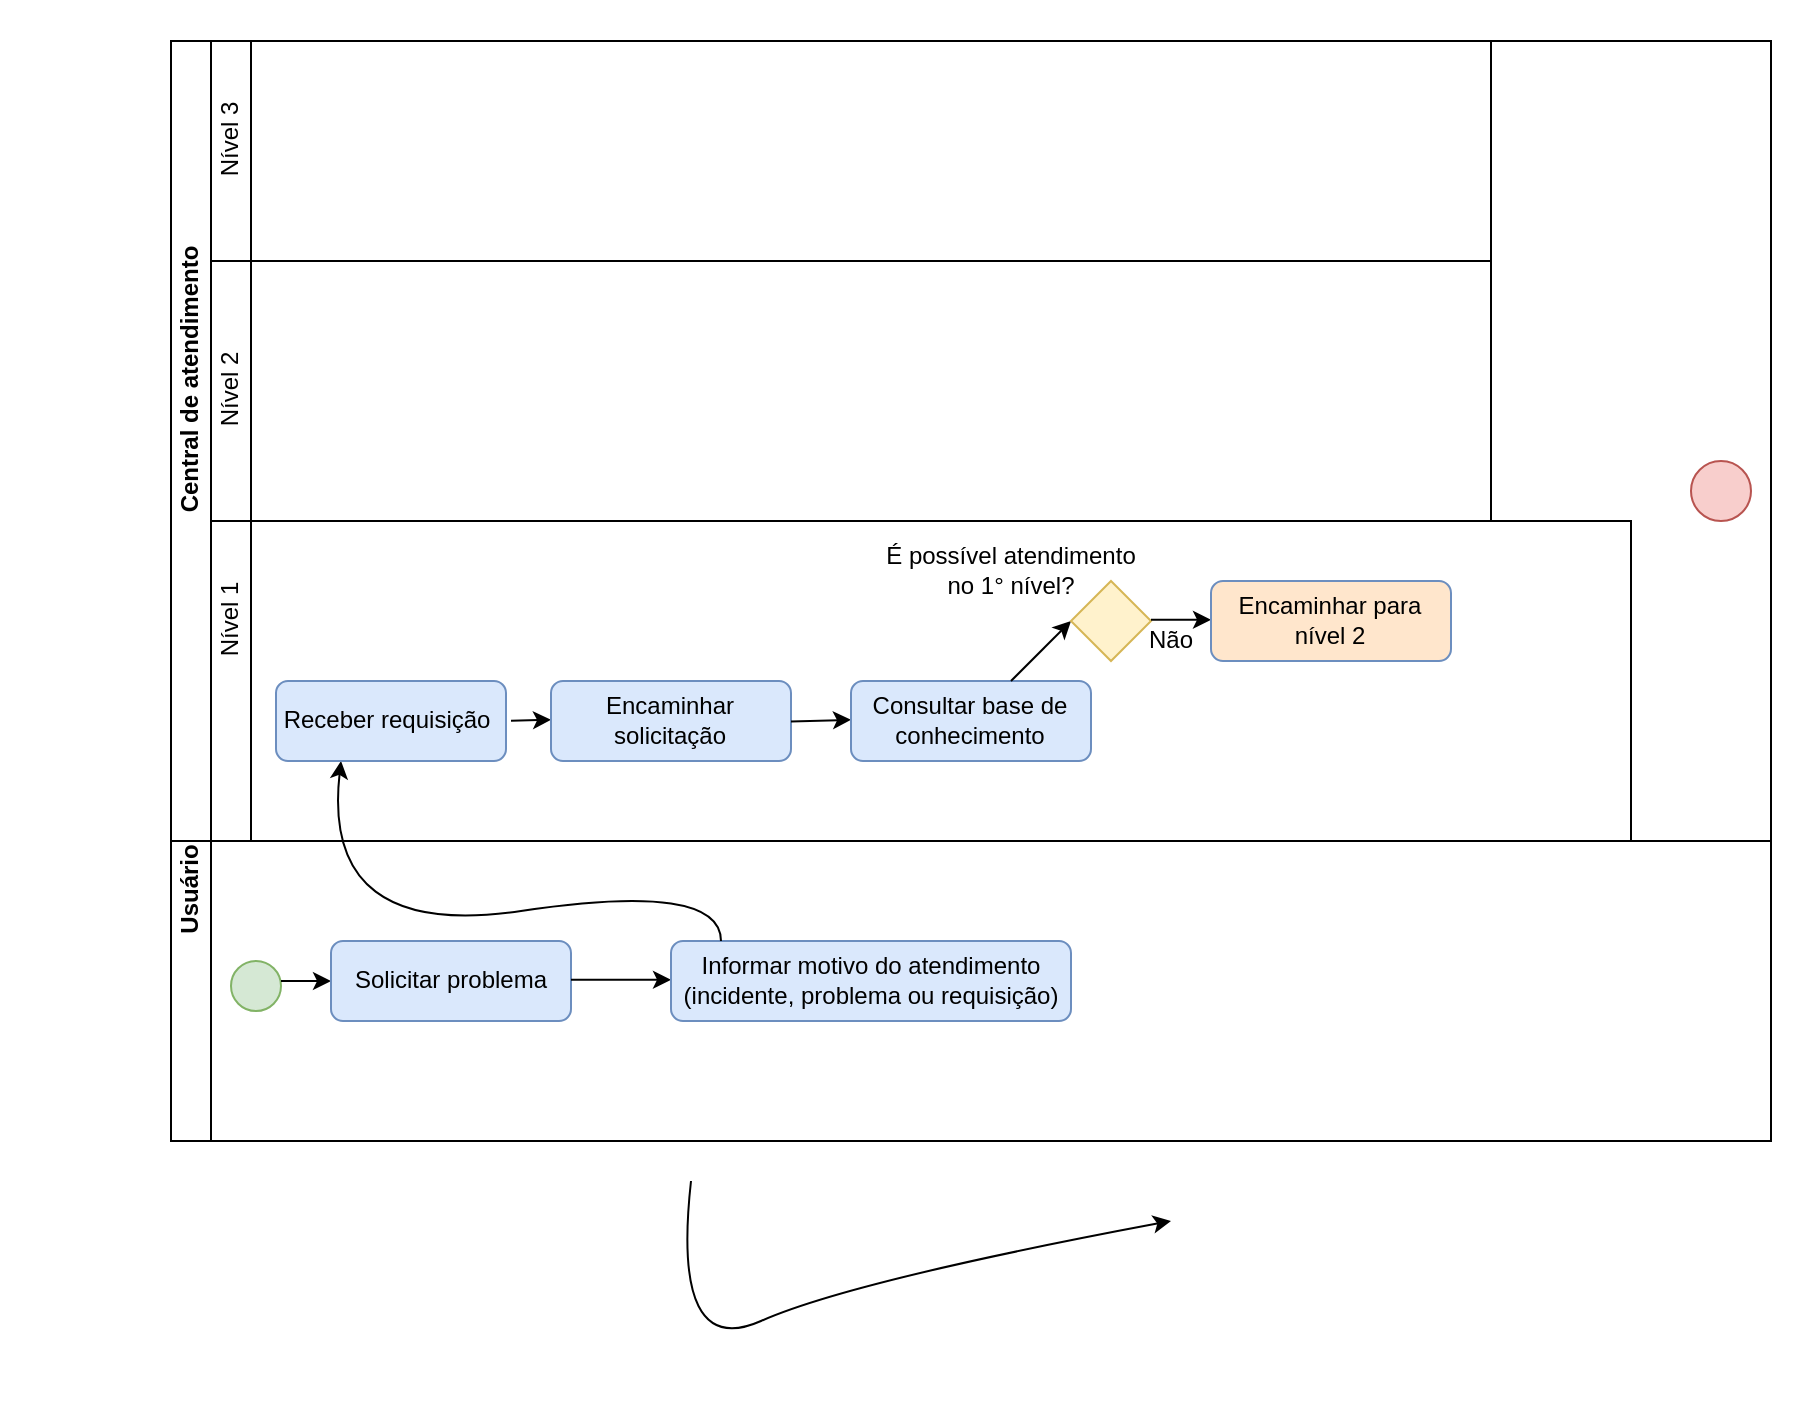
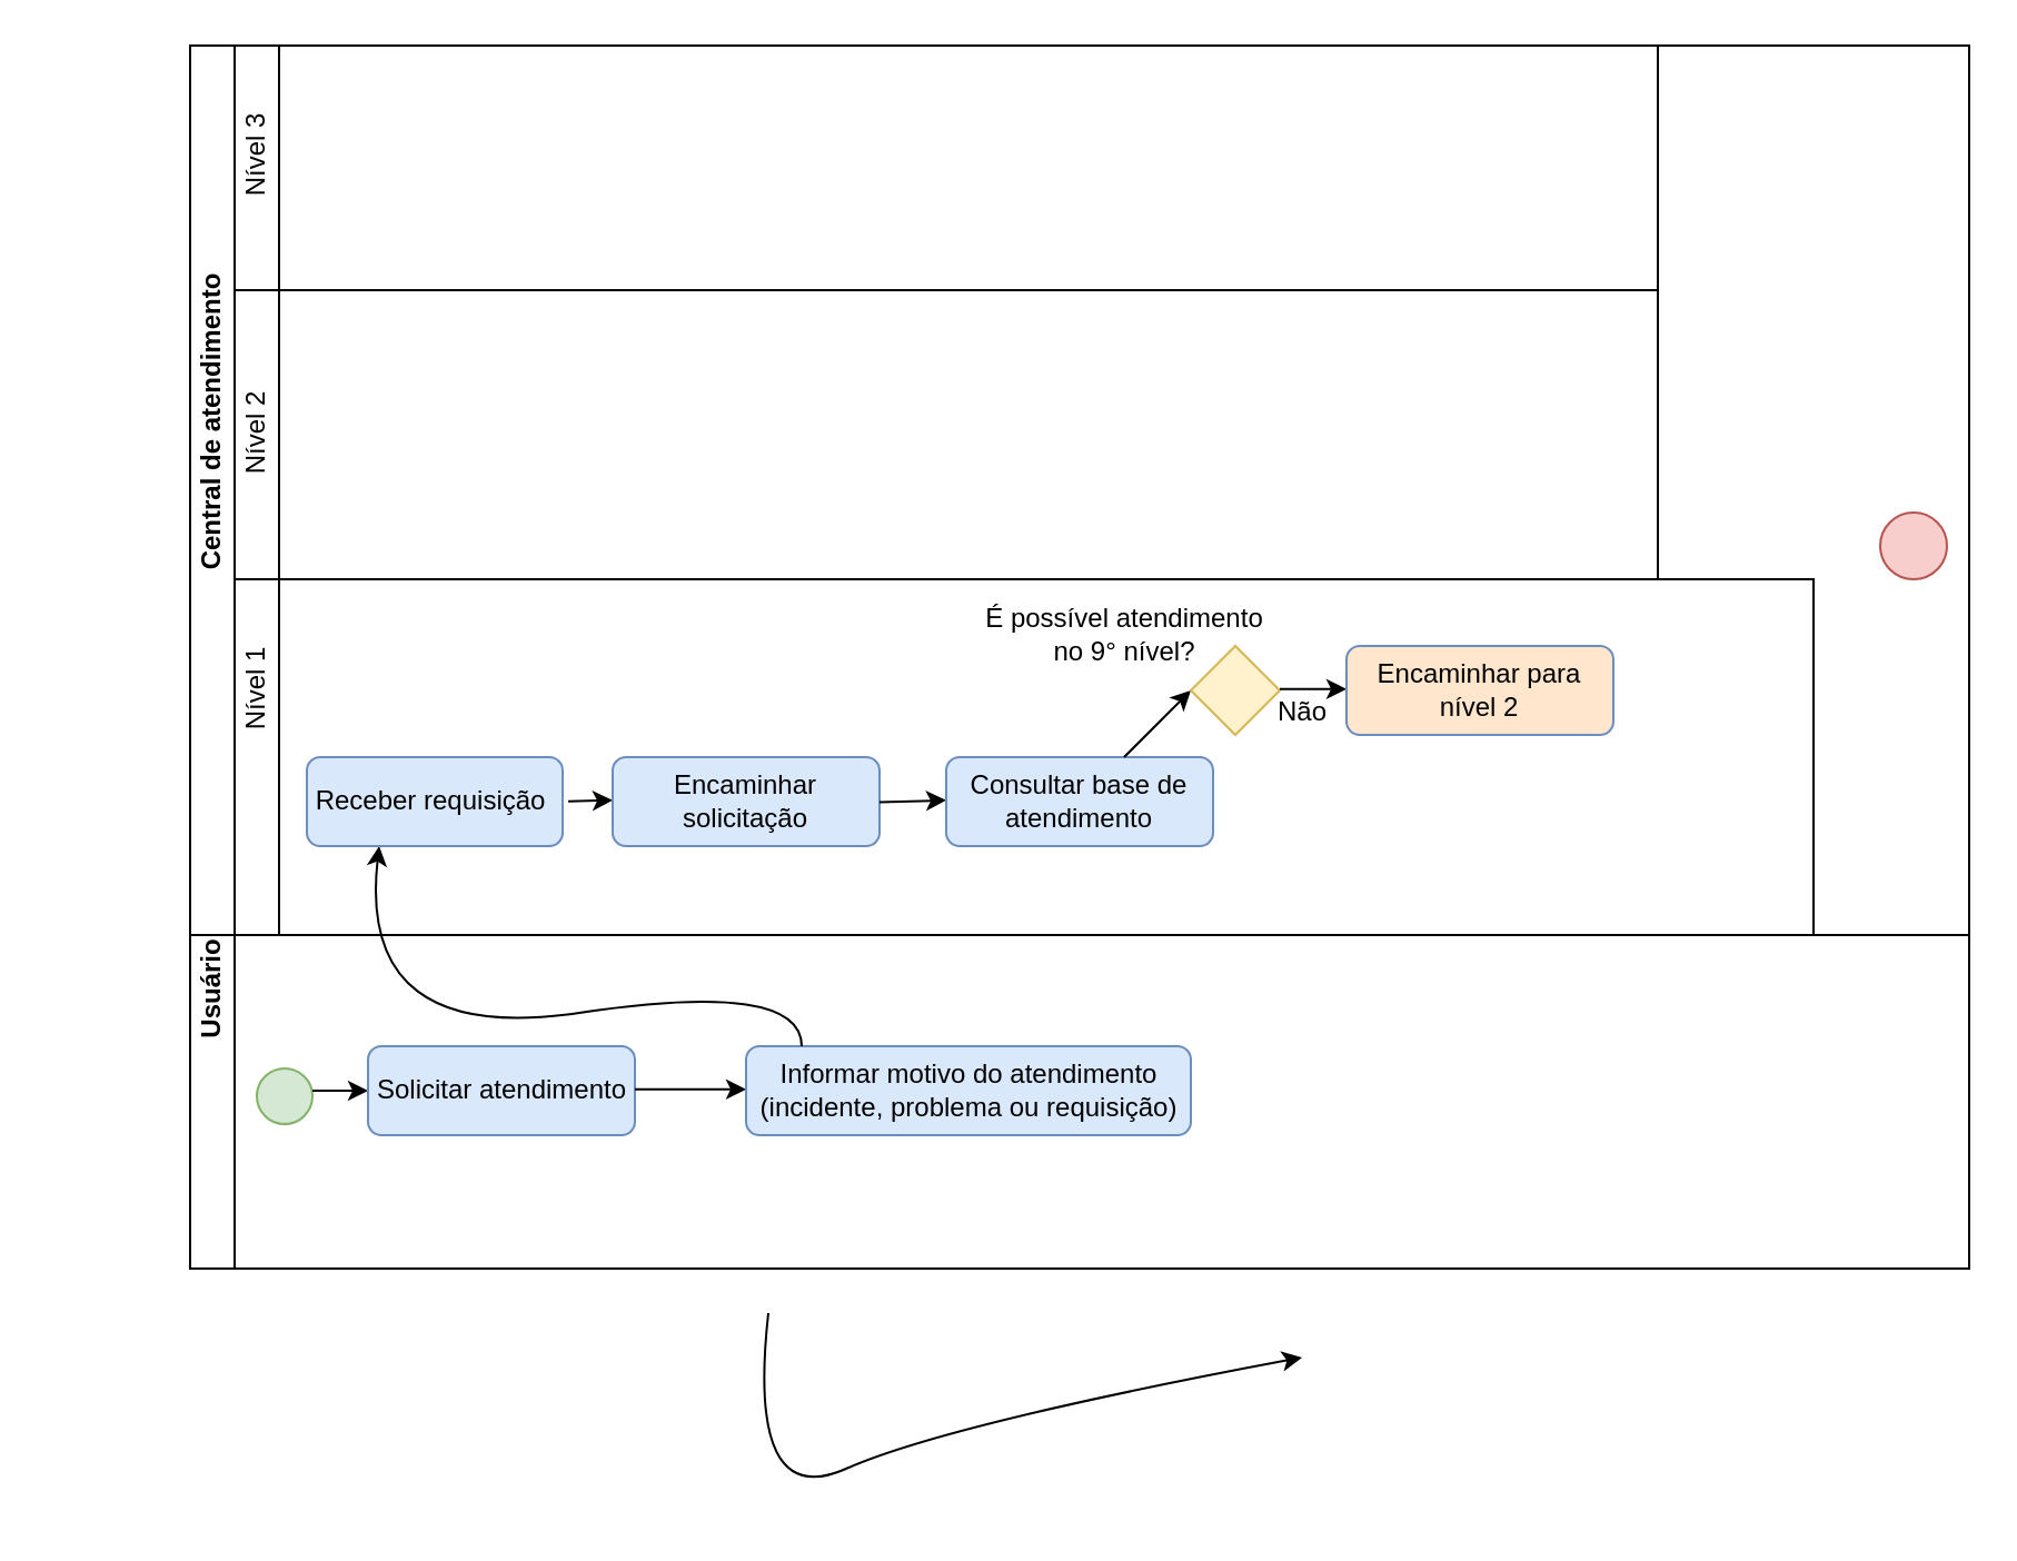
  <mxCell id="0" />
  <mxCell id="1" parent="0" />
  <mxCell id="2" value="" style="rounded=0;whiteSpace=wrap;html=1;" vertex="1" parent="1"><mxGeometry x="85" y="20" width="750" height="550" as="geometry" /></mxCell>
  <mxCell id="3" value="" style="rounded=0;whiteSpace=wrap;html=1;fontFamily=Helvetica;" vertex="1" parent="1"><mxGeometry x="85" y="20" width="750" height="400" as="geometry" /></mxCell>
  <mxCell id="4" value="" style="rounded=0;whiteSpace=wrap;html=1;fontFamily=Helvetica;" vertex="1" parent="1"><mxGeometry x="105" y="420" width="780" height="150" as="geometry" /></mxCell>
  <mxCell id="5" value="" style="rounded=0;whiteSpace=wrap;html=1;fontFamily=Helvetica;" vertex="1" parent="1"><mxGeometry x="105" y="20" width="780" height="400" as="geometry" /></mxCell>
  <mxCell id="6" value="Usuário" style="text;html=1;resizable=0;autosize=1;align=center;verticalAlign=middle;points=[];fillColor=none;strokeColor=none;rounded=0;fontFamily=Helvetica;rotation=270;fontStyle=1" vertex="1" parent="1"><mxGeometry y="435" width="60" height="20" as="geometry" x="65" /></mxCell>
  <mxCell id="7" value="Central de atendimento" style="text;html=1;resizable=0;autosize=1;align=center;verticalAlign=middle;points=[];fillColor=none;strokeColor=none;rounded=0;fontFamily=Helvetica;rotation=270;fontStyle=1" vertex="1" parent="1"><mxGeometry x="20" y="180" width="150" height="20" as="geometry" /></mxCell>
  <mxCell id="8" value="" style="rounded=0;whiteSpace=wrap;html=1;fontFamily=Helvetica;" vertex="1" parent="1"><mxGeometry x="105" y="20" width="20" height="400" as="geometry" /></mxCell>
  <mxCell id="9" value="" style="rounded=0;whiteSpace=wrap;html=1;fontFamily=Helvetica;" vertex="1" parent="1"><mxGeometry x="105" y="130" width="20" height="130" as="geometry" /></mxCell>
  <mxCell id="10" value="Nível 1" style="text;html=1;resizable=0;autosize=1;align=center;verticalAlign=middle;points=[];fillColor=none;strokeColor=none;rounded=0;fontFamily=Helvetica;rotation=270;" vertex="1" parent="1"><mxGeometry x="90" y="300" width="50" height="20" as="geometry" /></mxCell>
  <mxCell id="11" value="Nível 2" style="text;html=1;resizable=0;autosize=1;align=center;verticalAlign=middle;points=[];fillColor=none;strokeColor=none;rounded=0;fontFamily=Helvetica;rotation=270;" vertex="1" parent="1"><mxGeometry x="90" y="185" width="50" height="20" as="geometry" /></mxCell>
  <mxCell id="12" value="Nível 3" style="text;html=1;resizable=0;autosize=1;align=center;verticalAlign=middle;points=[];fillColor=none;strokeColor=none;rounded=0;fontFamily=Helvetica;rotation=270;" vertex="1" parent="1"><mxGeometry x="90" y="60" width="50" height="20" as="geometry" /></mxCell>
  <mxCell id="13" value="" style="rounded=0;whiteSpace=wrap;html=1;fontFamily=Helvetica;" vertex="1" parent="1"><mxGeometry x="125" y="20" width="620" height="110" as="geometry" /></mxCell>
  <mxCell id="14" value="" style="rounded=0;whiteSpace=wrap;html=1;fontFamily=Helvetica;" vertex="1" parent="1"><mxGeometry x="125" y="130" width="620" height="130" as="geometry" /></mxCell>
  <mxCell id="15" value="" style="rounded=0;whiteSpace=wrap;html=1;fontFamily=Helvetica;" vertex="1" parent="1"><mxGeometry x="125" y="260" width="690" height="160" as="geometry" /></mxCell>
  <mxCell id="16" value="" style="ellipse;whiteSpace=wrap;html=1;aspect=fixed;fontFamily=Helvetica;fillColor=#d5e8d4;strokeColor=#82b366;" vertex="1" parent="1"><mxGeometry x="115" y="480" width="25" height="25" as="geometry" /></mxCell>
  <mxCell id="17" value="" style="endArrow=classic;html=1;rounded=0;fontFamily=Helvetica;" edge="1" parent="1"><mxGeometry width="50" height="50" relative="1" as="geometry"><mxPoint x="140" y="490" as="sourcePoint" /><mxPoint x="165" y="490" as="targetPoint" /></mxGeometry></mxCell>
  <mxCell id="18" value="" style="rounded=1;whiteSpace=wrap;html=1;fontFamily=Helvetica;fillColor=#dae8fc;strokeColor=#6c8ebf;" vertex="1" parent="1"><mxGeometry x="165" y="470" width="120" height="40" as="geometry" /></mxCell>
- <mxCell id="19" value="Solicitar problema" style="text;html=1;resizable=0;autosize=1;align=center;verticalAlign=middle;points=[];fillColor=none;strokeColor=none;rounded=0;fontFamily=Helvetica;" vertex="1" parent="1"><mxGeometry x="160" y="480" width="130" height="20" as="geometry" /></mxCell>
+ <mxCell id="19" value="Solicitar atendimento" style="text;html=1;resizable=0;autosize=1;align=center;verticalAlign=middle;points=[];fillColor=none;strokeColor=none;rounded=0;fontFamily=Helvetica;" vertex="1" parent="1"><mxGeometry x="160" y="480" width="130" height="20" as="geometry" /></mxCell>
  <mxCell id="20" value="" style="endArrow=classic;html=1;rounded=0;fontFamily=Helvetica;" edge="1" parent="1"><mxGeometry width="50" height="50" relative="1" as="geometry"><mxPoint x="285" y="489.41" as="sourcePoint" /><mxPoint x="335" y="489.41" as="targetPoint" /></mxGeometry></mxCell>
  <mxCell id="21" value="" style="rounded=1;whiteSpace=wrap;html=1;fontFamily=Helvetica;fillColor=#dae8fc;strokeColor=#6c8ebf;" vertex="1" parent="1"><mxGeometry x="335" y="470" width="200" height="40" as="geometry" /></mxCell>
  <mxCell id="22" value="Informar motivo do atendimento&lt;br&gt;(incidente, problema ou requisição)" style="text;html=1;resizable=0;autosize=1;align=center;verticalAlign=middle;points=[];fillColor=none;strokeColor=none;rounded=0;fontFamily=Helvetica;" vertex="1" parent="1"><mxGeometry x="335" y="475" width="200" height="30" as="geometry" /></mxCell>
  <mxCell id="23" value="" style="curved=1;endArrow=classic;html=1;rounded=0;fontFamily=Helvetica;" edge="1" parent="1"><mxGeometry width="50" height="50" relative="1" as="geometry"><mxPoint x="360" y="470" as="sourcePoint" /><mxPoint x="170" y="380" as="targetPoint" /><Array as="points"><mxPoint x="360" y="440" /><mxPoint x="160" y="470" /></Array></mxGeometry></mxCell>
  <mxCell id="24" value="" style="ellipse;whiteSpace=wrap;html=1;aspect=fixed;fontFamily=Helvetica;fillColor=#f8cecc;strokeColor=#b85450;" vertex="1" parent="1"><mxGeometry x="845" y="230" width="30" height="30" as="geometry" /></mxCell>
  <mxCell id="25" value="" style="rounded=1;whiteSpace=wrap;html=1;fontFamily=Helvetica;fillColor=#dae8fc;strokeColor=#6c8ebf;" vertex="1" parent="1"><mxGeometry x="137.5" y="340" width="115" height="40" as="geometry" /></mxCell>
  <mxCell id="26" value="Receber requisição" style="text;html=1;resizable=0;autosize=1;align=center;verticalAlign=middle;points=[];fillColor=none;strokeColor=none;rounded=0;fontFamily=Helvetica;" vertex="1" parent="1"><mxGeometry x="132.5" y="350" width="120" height="20" as="geometry" /></mxCell>
  <mxCell id="27" value="" style="endArrow=classic;html=1;rounded=0;fontFamily=Helvetica;" edge="1" parent="1"><mxGeometry width="50" height="50" relative="1" as="geometry"><mxPoint x="255" y="359.82" as="sourcePoint" /><mxPoint x="275" y="359.41" as="targetPoint" /></mxGeometry></mxCell>
  <mxCell id="28" value="Encaminhar solicitação" style="rounded=1;whiteSpace=wrap;html=1;fontFamily=Helvetica;fillColor=#dae8fc;strokeColor=#6c8ebf;" vertex="1" parent="1"><mxGeometry x="275" y="340" width="120" height="40" as="geometry" /></mxCell>
  <mxCell id="29" value="" style="endArrow=classic;html=1;rounded=0;fontFamily=Helvetica;" edge="1" parent="1"><mxGeometry width="50" height="50" relative="1" as="geometry"><mxPoint x="395" y="360.23" as="sourcePoint" /><mxPoint x="425" y="359.41" as="targetPoint" /></mxGeometry></mxCell>
- <mxCell id="30" value="Consultar base de conhecimento" style="rounded=1;whiteSpace=wrap;html=1;fontFamily=Helvetica;fillColor=#dae8fc;strokeColor=#6c8ebf;" vertex="1" parent="1"><mxGeometry x="425" y="340" width="120" height="40" as="geometry" /></mxCell>
+ <mxCell id="30" value="Consultar base de atendimento" style="rounded=1;whiteSpace=wrap;html=1;fontFamily=Helvetica;fillColor=#dae8fc;strokeColor=#6c8ebf;" vertex="1" parent="1"><mxGeometry x="425" y="340" width="120" height="40" as="geometry" /></mxCell>
  <mxCell id="31" value="" style="endArrow=classic;html=1;rounded=0;fontFamily=Helvetica;" edge="1" parent="1"><mxGeometry width="50" height="50" relative="1" as="geometry"><mxPoint x="505" y="340" as="sourcePoint" /><mxPoint x="535" y="310" as="targetPoint" /></mxGeometry></mxCell>
  <mxCell id="32" value="" style="rhombus;whiteSpace=wrap;html=1;fontFamily=Helvetica;fillColor=#fff2cc;strokeColor=#d6b656;" vertex="1" parent="1"><mxGeometry x="535" y="290" width="40" height="40" as="geometry" /></mxCell>
- <mxCell id="33" value="É possível atendimento&lt;br&gt;no 1° nível?" style="text;html=1;resizable=0;autosize=1;align=center;verticalAlign=middle;points=[];fillColor=none;strokeColor=none;rounded=0;fontFamily=Helvetica;" vertex="1" parent="1"><mxGeometry x="435" y="270" width="140" height="30" as="geometry" /></mxCell>
+ <mxCell id="33" value="É possível atendimento&lt;br&gt;no 9° nível?" style="text;html=1;resizable=0;autosize=1;align=center;verticalAlign=middle;points=[];fillColor=none;strokeColor=none;rounded=0;fontFamily=Helvetica;" vertex="1" parent="1"><mxGeometry x="435" y="270" width="140" height="30" as="geometry" /></mxCell>
  <mxCell id="34" value="" style="endArrow=classic;html=1;rounded=0;fontFamily=Helvetica;" edge="1" parent="1"><mxGeometry width="50" height="50" relative="1" as="geometry"><mxPoint x="575" y="309.41" as="sourcePoint" /><mxPoint x="605" y="309.41" as="targetPoint" /></mxGeometry></mxCell>
  <mxCell id="35" value="Não" style="text;html=1;resizable=0;autosize=1;align=center;verticalAlign=middle;points=[];fillColor=none;strokeColor=none;rounded=0;fontFamily=Helvetica;" vertex="1" parent="1"><mxGeometry x="565" y="310" width="40" height="20" as="geometry" /></mxCell>
  <mxCell id="36" value="Encaminhar para&lt;br&gt;nível 2" style="rounded=1;whiteSpace=wrap;html=1;fontFamily=Helvetica;fillColor=#ffe6cc;strokeColor=#6c8ebf;" vertex="1" parent="1"><mxGeometry x="605" y="290" width="120" height="40" as="geometry" /></mxCell>
  <mxCell id="37" value="" style="curved=1;endArrow=classic;html=1;rounded=0;fontFamily=Helvetica;" edge="1" parent="1"><mxGeometry width="50" height="50" relative="1" as="geometry"><mxPoint x="345" y="590" as="sourcePoint" /><mxPoint x="585" y="610" as="targetPoint" /><Array as="points"><mxPoint x="335" y="680" /><mxPoint x="425" y="640" /></Array></mxGeometry></mxCell>
